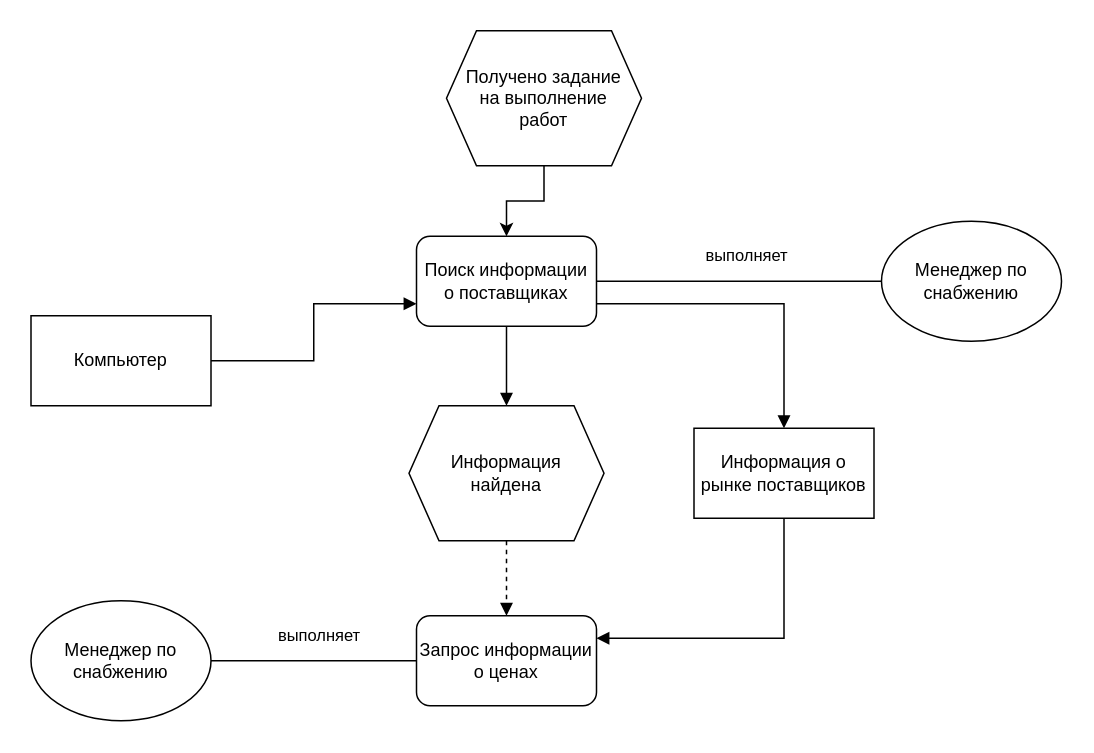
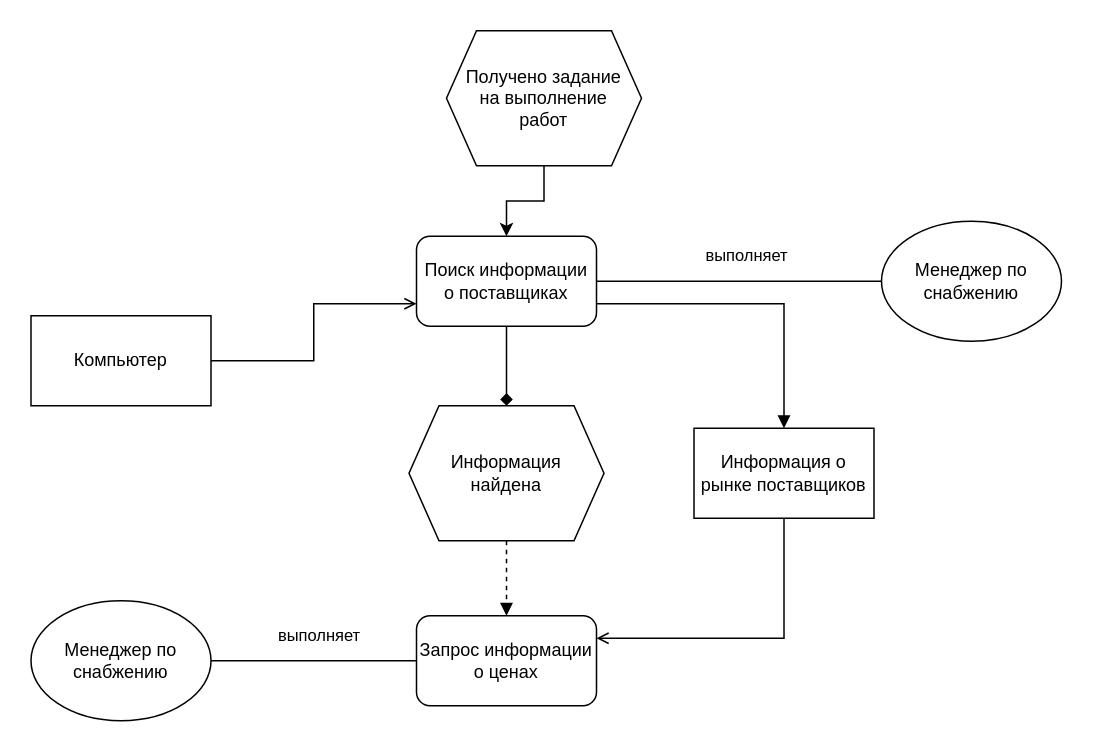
  <mxCell id="0" />
  <mxCell id="1" parent="0" />
  <mxCell id="2" style="edgeStyle=orthogonalEdgeStyle;rounded=0;orthogonalLoop=1;jettySize=auto;html=1;exitX=0.5;exitY=1;exitDx=0;exitDy=0;entryX=0.5;entryY=0;entryDx=0;entryDy=0;" edge="1" parent="1" source="3" target="7"><mxGeometry relative="1" as="geometry" /></mxCell>
  <mxCell id="3" value="Получено задание на выполнение работ" style="shape=hexagon;perimeter=hexagonPerimeter2;whiteSpace=wrap;html=1;fixedSize=1;spacingRight=4;spacingLeft=4;spacing=2;" vertex="1" parent="1"><mxGeometry x="297" y="20" width="130" height="90" as="geometry" /></mxCell>
  <mxCell id="4" value="выполняет" style="edgeStyle=orthogonalEdgeStyle;rounded=0;orthogonalLoop=1;jettySize=auto;html=1;exitX=1;exitY=0.5;exitDx=0;exitDy=0;entryX=0;entryY=0.5;entryDx=0;entryDy=0;endArrow=none;endFill=0;" edge="1" parent="1" source="7" target="10"><mxGeometry x="0.053" y="17" relative="1" as="geometry"><mxPoint as="offset" /></mxGeometry></mxCell>
- <mxCell id="5" style="edgeStyle=orthogonalEdgeStyle;rounded=0;orthogonalLoop=1;jettySize=auto;html=1;exitX=0.5;exitY=1;exitDx=0;exitDy=0;entryX=0.5;entryY=0;entryDx=0;entryDy=0;endArrow=block;endFill=1;" edge="1" parent="1" source="7" target="12"><mxGeometry relative="1" as="geometry" /></mxCell>
+ <mxCell id="5" style="edgeStyle=orthogonalEdgeStyle;rounded=0;orthogonalLoop=1;jettySize=auto;html=1;exitX=0.5;exitY=1;exitDx=0;exitDy=0;entryX=0.5;entryY=0;entryDx=0;entryDy=0;endArrow=diamond;endFill=1;" edge="1" parent="1" source="7" target="12"><mxGeometry relative="1" as="geometry" /></mxCell>
  <mxCell id="6" style="edgeStyle=orthogonalEdgeStyle;rounded=0;orthogonalLoop=1;jettySize=auto;html=1;exitX=1;exitY=0.75;exitDx=0;exitDy=0;entryX=0.5;entryY=0;entryDx=0;entryDy=0;endArrow=block;endFill=1;" edge="1" parent="1" source="7" target="14"><mxGeometry relative="1" as="geometry" /></mxCell>
  <mxCell id="7" value="Поиск информации о поставщиках" style="rounded=1;whiteSpace=wrap;html=1;" vertex="1" parent="1"><mxGeometry x="277" y="157" width="120" height="60" as="geometry" /></mxCell>
- <mxCell id="8" style="edgeStyle=orthogonalEdgeStyle;rounded=0;orthogonalLoop=1;jettySize=auto;html=1;exitX=1;exitY=0.5;exitDx=0;exitDy=0;entryX=0;entryY=0.75;entryDx=0;entryDy=0;endArrow=block;endFill=1;" edge="1" parent="1" source="9" target="7"><mxGeometry relative="1" as="geometry" /></mxCell>
+ <mxCell id="8" style="edgeStyle=orthogonalEdgeStyle;rounded=0;orthogonalLoop=1;jettySize=auto;html=1;exitX=1;exitY=0.5;exitDx=0;exitDy=0;entryX=0;entryY=0.75;entryDx=0;entryDy=0;endArrow=open;endFill=1;" edge="1" parent="1" source="9" target="7"><mxGeometry relative="1" as="geometry" /></mxCell>
  <mxCell id="9" value="Компьютер" style="rounded=0;whiteSpace=wrap;html=1;" vertex="1" parent="1"><mxGeometry x="20" y="210" width="120" height="60" as="geometry" /></mxCell>
  <mxCell id="10" value="Менеджер по снабжению" style="ellipse;whiteSpace=wrap;html=1;" vertex="1" parent="1"><mxGeometry x="587" y="147" width="120" height="80" as="geometry" /></mxCell>
  <mxCell id="11" style="edgeStyle=orthogonalEdgeStyle;rounded=0;orthogonalLoop=1;jettySize=auto;html=1;exitX=0.5;exitY=1;exitDx=0;exitDy=0;entryX=0.5;entryY=0;entryDx=0;entryDy=0;endArrow=block;endFill=1;dashed=1;" edge="1" parent="1" source="12" target="15"><mxGeometry relative="1" as="geometry" /></mxCell>
  <mxCell id="12" value="Информация найдена" style="shape=hexagon;perimeter=hexagonPerimeter2;whiteSpace=wrap;html=1;fixedSize=1;spacingLeft=3;spacingRight=3;" vertex="1" parent="1"><mxGeometry x="272" y="270" width="130" height="90" as="geometry" /></mxCell>
- <mxCell id="13" style="edgeStyle=orthogonalEdgeStyle;rounded=0;orthogonalLoop=1;jettySize=auto;html=1;exitX=0.5;exitY=1;exitDx=0;exitDy=0;entryX=1;entryY=0.25;entryDx=0;entryDy=0;endArrow=block;endFill=1;" edge="1" parent="1" source="14" target="15"><mxGeometry relative="1" as="geometry" /></mxCell>
+ <mxCell id="13" style="edgeStyle=orthogonalEdgeStyle;rounded=0;orthogonalLoop=1;jettySize=auto;html=1;exitX=0.5;exitY=1;exitDx=0;exitDy=0;entryX=1;entryY=0.25;entryDx=0;entryDy=0;endArrow=open;endFill=1;" edge="1" parent="1" source="14" target="15"><mxGeometry relative="1" as="geometry" /></mxCell>
  <mxCell id="14" value="Информация о рынке поставщиков" style="rounded=0;whiteSpace=wrap;html=1;" vertex="1" parent="1"><mxGeometry x="462" y="285" width="120" height="60" as="geometry" /></mxCell>
  <mxCell id="15" value="Запрос информации о ценах" style="rounded=1;whiteSpace=wrap;html=1;" vertex="1" parent="1"><mxGeometry x="277" y="410" width="120" height="60" as="geometry" /></mxCell>
  <mxCell id="16" value="Менеджер по снабжению" style="ellipse;whiteSpace=wrap;html=1;" vertex="1" parent="1"><mxGeometry x="20" y="400" width="120" height="80" as="geometry" /></mxCell>
  <mxCell id="17" value="выполняет" style="edgeStyle=orthogonalEdgeStyle;rounded=0;orthogonalLoop=1;jettySize=auto;html=1;exitX=1;exitY=0.5;exitDx=0;exitDy=0;entryX=0;entryY=0.5;entryDx=0;entryDy=0;endArrow=none;endFill=0;" edge="1" parent="1" source="16" target="15"><mxGeometry x="0.053" y="17" relative="1" as="geometry"><mxPoint x="407" y="197" as="sourcePoint" /><mxPoint x="597" y="197" as="targetPoint" /><mxPoint as="offset" /></mxGeometry></mxCell>
